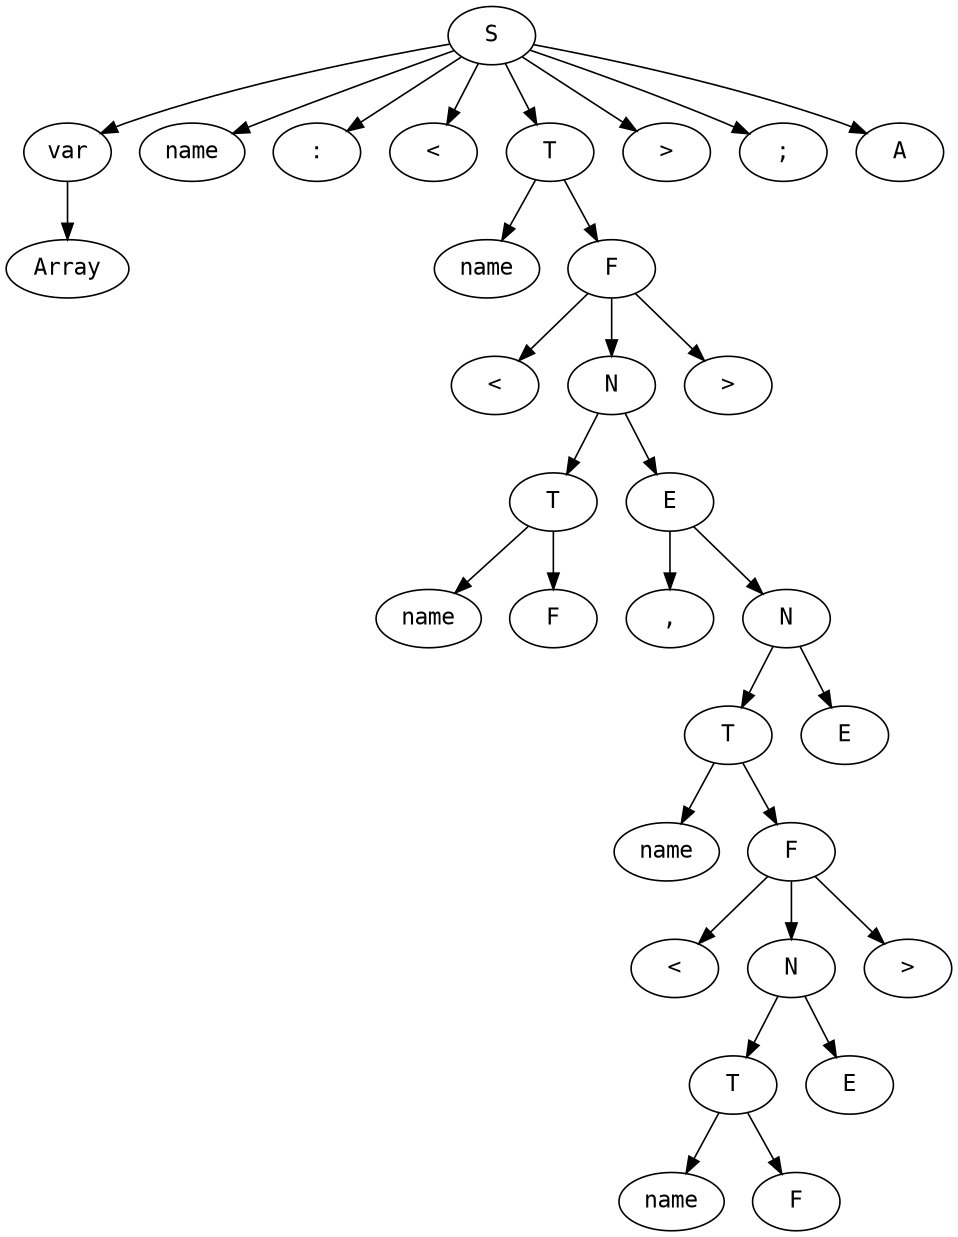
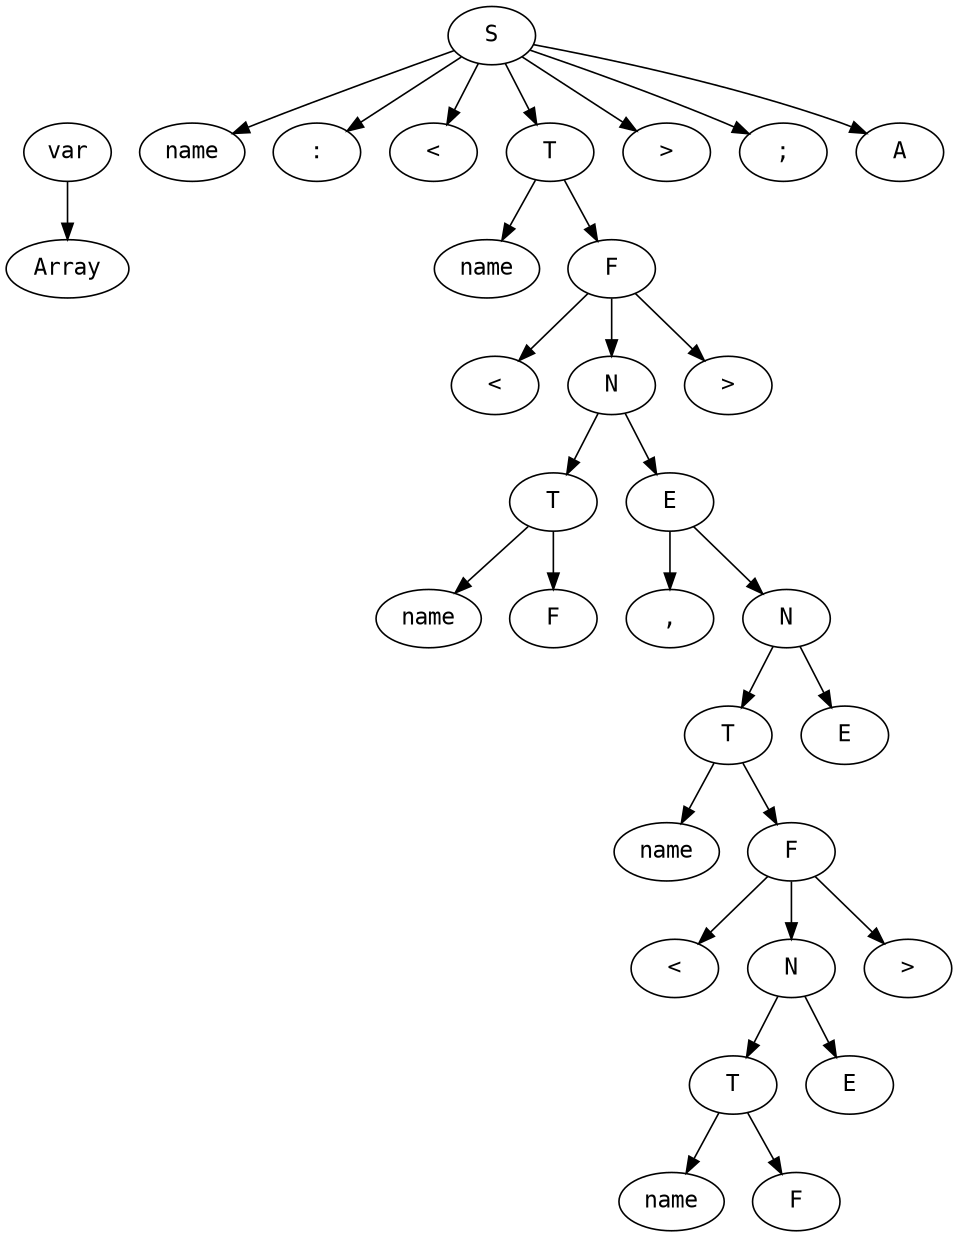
  digraph {
    fontname="DejaVu Sans Mono"
    node [fontname="DejaVu Sans Mono"]
    edge [fontname="DejaVu Sans Mono"]
    n1 [label=S]
    n2 [label=var]
    n3 [label=name]
    n4 [label=":"]
    n5 [label="<"]
    n6 [label=T]
    n7 [label=">"]
    n8 [label=";"]
    n9 [label=A]
    n10 [label=Array]
    n11 [label=name]
    n12 [label=F]
    n13 [label="<"]
    n14 [label=N]
    n15 [label=">"]
    n16 [label=T]
    n17 [label=E]
    n18 [label=name]
    n19 [label=F]
    n20 [label=","]
    n21 [label=N]
    n22 [label=T]
    n23 [label=E]
    n24 [label=name]
    n25 [label=F]
    n26 [label="<"]
    n27 [label=N]
    n28 [label=">"]
    n29 [label=T]
    n30 [label=E]
    n31 [label=name]
    n32 [label=F]
-   n1 -> n2
    n1 -> n3
    n1 -> n4
    n1 -> n5
    n1 -> n6
    n1 -> n7
    n1 -> n8
    n1 -> n9
    n2 -> n10
    n6 -> n11
    n6 -> n12
    n12 -> n13
    n12 -> n14
    n12 -> n15
    n14 -> n16
    n14 -> n17
    n16 -> n18
    n16 -> n19
    n17 -> n20
    n17 -> n21
    n21 -> n22
    n21 -> n23
    n22 -> n24
    n22 -> n25
    n25 -> n26
    n25 -> n27
    n25 -> n28
    n27 -> n29
    n27 -> n30
    n29 -> n31
    n29 -> n32
  }
